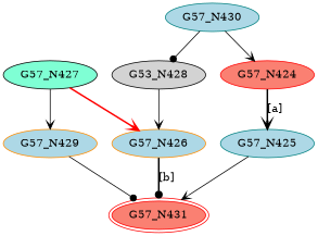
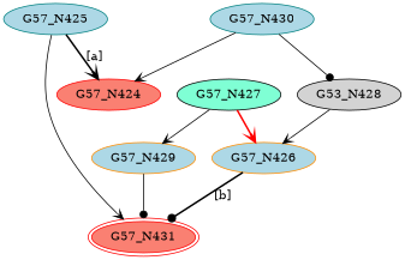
  digraph {
    node [color=red fillcolor=lightblue style=filled]
    edge [arrowhead=vee]
    G57_N424 [fillcolor=salmon]
    G57_N425 [color=teal]
    G57_N431 [fillcolor=salmon peripheries=2]
    G57_N426 [color=darkorange]
    G57_N427 [color=black fillcolor=aquamarine]
    G57_N429 [color=darkorange]
    n7 [color=black fillcolor=lightgrey label=G53_N428]
    G57_N430 [color=teal]
-   G57_N424 -> G57_N425 [label="[a]" style=bold]
+   G57_N425 -> G57_N424 [label="[a]" style=bold]
    G57_N425 -> G57_N431
    G57_N426 -> G57_N431 [arrowhead=dot label="[b]" style=bold]
    G57_N427 -> G57_N426 [color=red style=bold]
    G57_N427 -> G57_N429
    G57_N429 -> G57_N431 [arrowhead=dot]
    n7 -> G57_N426
    G57_N430 -> G57_N424
    G57_N430 -> n7 [arrowhead=dot]
  }
